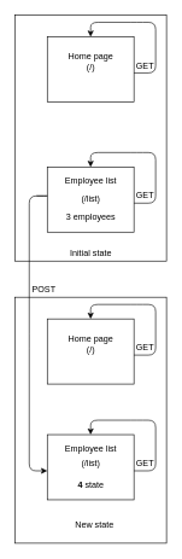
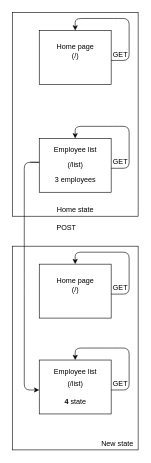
  <mxCell id="0" />
  <mxCell id="1" parent="0" />
  <mxCell id="2" value="" style="rounded=0;whiteSpace=wrap;html=1;" vertex="1" parent="1"><mxGeometry x="20" y="20" width="210" height="340" as="geometry" /></mxCell>
  <mxCell id="3" value="" style="rounded=0;whiteSpace=wrap;html=1;" vertex="1" parent="1"><mxGeometry x="65" y="50" width="120" height="90" as="geometry" /></mxCell>
  <mxCell id="4" value="" style="rounded=0;whiteSpace=wrap;html=1;" vertex="1" parent="1"><mxGeometry x="65" y="230" width="120" height="90" as="geometry" /></mxCell>
- <mxCell id="5" value="Initial state" style="text;html=1;align=center;verticalAlign=middle;resizable=0;points=[];autosize=1;" vertex="1" parent="1"><mxGeometry x="90" y="340" width="70" height="20" as="geometry" /></mxCell>
+ <mxCell id="5" value="Home state" style="text;html=1;align=center;verticalAlign=middle;resizable=0;points=[];autosize=1;" vertex="1" parent="1"><mxGeometry x="90" y="340" width="70" height="20" as="geometry" /></mxCell>
  <mxCell id="6" value="Employee list" style="text;html=1;align=center;verticalAlign=middle;resizable=0;points=[];autosize=1;" vertex="1" parent="1"><mxGeometry x="80" y="240" width="90" height="20" as="geometry" /></mxCell>
  <mxCell id="7" value="(/list)" style="text;html=1;align=center;verticalAlign=middle;resizable=0;points=[];autosize=1;" vertex="1" parent="1"><mxGeometry x="105" y="265" width="40" height="20" as="geometry" /></mxCell>
  <mxCell id="8" value="3 employees" style="text;html=1;align=center;verticalAlign=middle;resizable=0;points=[];autosize=1;" vertex="1" parent="1"><mxGeometry x="85" y="290" width="80" height="20" as="geometry" /></mxCell>
  <mxCell id="9" value="" style="rounded=0;whiteSpace=wrap;html=1;" vertex="1" parent="1"><mxGeometry x="20" y="410" width="210" height="340" as="geometry" /></mxCell>
- <mxCell id="10" value="POST" style="text;html=1;align=center;verticalAlign=middle;resizable=0;points=[];autosize=1;" vertex="1" parent="1"><mxGeometry x="35" y="390" width="50" height="20" as="geometry" /></mxCell>
+ <mxCell id="10" value="POST" style="text;html=1;align=center;verticalAlign=middle;resizable=0;points=[];autosize=1;" vertex="1" parent="1"><mxGeometry x="85" y="370" width="50" height="20" as="geometry" /></mxCell>
  <mxCell id="11" value="&lt;div&gt;Home page&lt;/div&gt;&lt;div&gt;(/)&lt;br&gt;&lt;/div&gt;" style="text;html=1;align=center;verticalAlign=middle;resizable=0;points=[];autosize=1;" vertex="1" parent="1"><mxGeometry x="85" y="70" width="80" height="30" as="geometry" /></mxCell>
  <mxCell id="12" value="" style="rounded=0;whiteSpace=wrap;html=1;" vertex="1" parent="1"><mxGeometry x="65" y="600" width="120" height="90" as="geometry" /></mxCell>
  <mxCell id="13" value="" style="rounded=0;whiteSpace=wrap;html=1;" vertex="1" parent="1"><mxGeometry x="65" y="440" width="120" height="90" as="geometry" /></mxCell>
- <mxCell id="14" value="New state" style="text;html=1;align=center;verticalAlign=middle;resizable=0;points=[];autosize=1;" vertex="1" parent="1"><mxGeometry x="95" y="715" width="70" height="20" as="geometry" /></mxCell>
+ <mxCell id="14" value="New state" style="text;html=1;align=center;verticalAlign=middle;resizable=0;points=[];autosize=1;" vertex="1" parent="1"><mxGeometry x="160" y="730" width="70" height="20" as="geometry" /></mxCell>
  <mxCell id="15" value="&lt;div&gt;Home page&lt;/div&gt;&lt;div&gt;(/)&lt;br&gt;&lt;/div&gt;" style="text;html=1;align=center;verticalAlign=middle;resizable=0;points=[];autosize=1;" vertex="1" parent="1"><mxGeometry x="85" y="460" width="80" height="30" as="geometry" /></mxCell>
  <mxCell id="16" value="Employee list" style="text;html=1;align=center;verticalAlign=middle;resizable=0;points=[];autosize=1;" vertex="1" parent="1"><mxGeometry x="80" y="610" width="90" height="20" as="geometry" /></mxCell>
  <mxCell id="17" value="(/list)" style="text;html=1;align=center;verticalAlign=middle;resizable=0;points=[];autosize=1;" vertex="1" parent="1"><mxGeometry x="105" y="630" width="40" height="20" as="geometry" /></mxCell>
  <mxCell id="18" value="&lt;b&gt;4&lt;/b&gt; state" style="text;html=1;align=center;verticalAlign=middle;resizable=0;points=[];autosize=1;" vertex="1" parent="1"><mxGeometry x="85" y="660" width="80" height="20" as="geometry" /></mxCell>
  <mxCell id="19" value="GET" style="text;html=1;align=center;verticalAlign=middle;resizable=0;points=[];autosize=1;" vertex="1" parent="1"><mxGeometry x="180" y="80" width="40" height="20" as="geometry" /></mxCell>
  <mxCell id="20" value="" style="endArrow=classic;html=1;entryX=0.5;entryY=0;entryDx=0;entryDy=0;" edge="1" parent="1" target="3"><mxGeometry width="50" height="50" relative="1" as="geometry"><mxPoint x="185" y="100" as="sourcePoint" /><mxPoint x="165" y="80" as="targetPoint" /><Array as="points"><mxPoint x="215" y="100" /><mxPoint x="215" y="30" /><mxPoint x="190" y="30" /><mxPoint x="125" y="30" /></Array></mxGeometry></mxCell>
  <mxCell id="21" value="" style="endArrow=classic;html=1;entryX=0.5;entryY=0;entryDx=0;entryDy=0;" edge="1" parent="1"><mxGeometry width="50" height="50" relative="1" as="geometry"><mxPoint x="185" y="280" as="sourcePoint" /><mxPoint x="125" y="230" as="targetPoint" /><Array as="points"><mxPoint x="215" y="280" /><mxPoint x="215" y="210" /><mxPoint x="190" y="210" /><mxPoint x="125" y="210" /></Array></mxGeometry></mxCell>
  <mxCell id="22" value="" style="endArrow=classic;html=1;entryX=0.5;entryY=0;entryDx=0;entryDy=0;" edge="1" parent="1"><mxGeometry width="50" height="50" relative="1" as="geometry"><mxPoint x="185" y="650" as="sourcePoint" /><mxPoint x="125" y="600" as="targetPoint" /><Array as="points"><mxPoint x="215" y="650" /><mxPoint x="215" y="580" /><mxPoint x="190" y="580" /><mxPoint x="125" y="580" /></Array></mxGeometry></mxCell>
  <mxCell id="23" value="" style="endArrow=classic;html=1;entryX=0.5;entryY=0;entryDx=0;entryDy=0;" edge="1" parent="1"><mxGeometry width="50" height="50" relative="1" as="geometry"><mxPoint x="185" y="490" as="sourcePoint" /><mxPoint x="125" y="440" as="targetPoint" /><Array as="points"><mxPoint x="215" y="490" /><mxPoint x="215" y="420" /><mxPoint x="190" y="420" /><mxPoint x="125" y="420" /></Array></mxGeometry></mxCell>
  <mxCell id="24" value="GET" style="text;html=1;align=center;verticalAlign=middle;resizable=0;points=[];autosize=1;" vertex="1" parent="1"><mxGeometry x="180" y="260" width="40" height="20" as="geometry" /></mxCell>
  <mxCell id="25" value="GET" style="text;html=1;align=center;verticalAlign=middle;resizable=0;points=[];autosize=1;" vertex="1" parent="1"><mxGeometry x="180" y="470" width="40" height="20" as="geometry" /></mxCell>
  <mxCell id="26" value="GET" style="text;html=1;align=center;verticalAlign=middle;resizable=0;points=[];autosize=1;" vertex="1" parent="1"><mxGeometry x="180" y="630" width="40" height="20" as="geometry" /></mxCell>
  <mxCell id="27" value="" style="endArrow=classic;html=1;" edge="1" parent="1"><mxGeometry width="50" height="50" relative="1" as="geometry"><mxPoint x="50" y="270" as="sourcePoint" /><mxPoint x="65" y="650" as="targetPoint" /><Array as="points"><mxPoint x="70" y="270" /><mxPoint x="40" y="270" /><mxPoint x="40" y="470" /><mxPoint x="40" y="650" /></Array></mxGeometry></mxCell>
